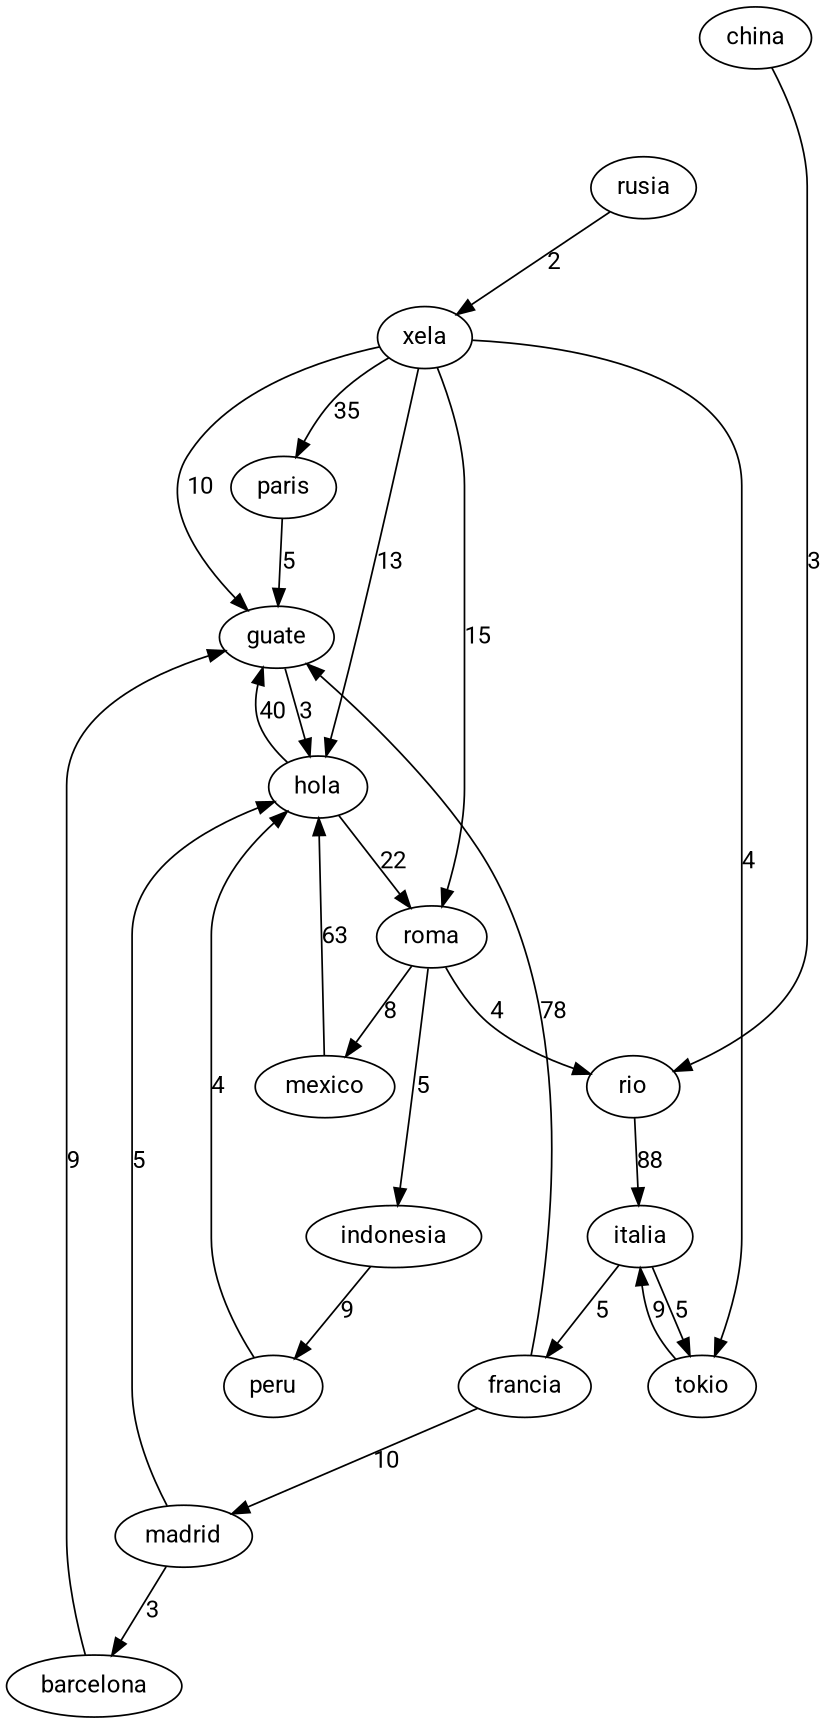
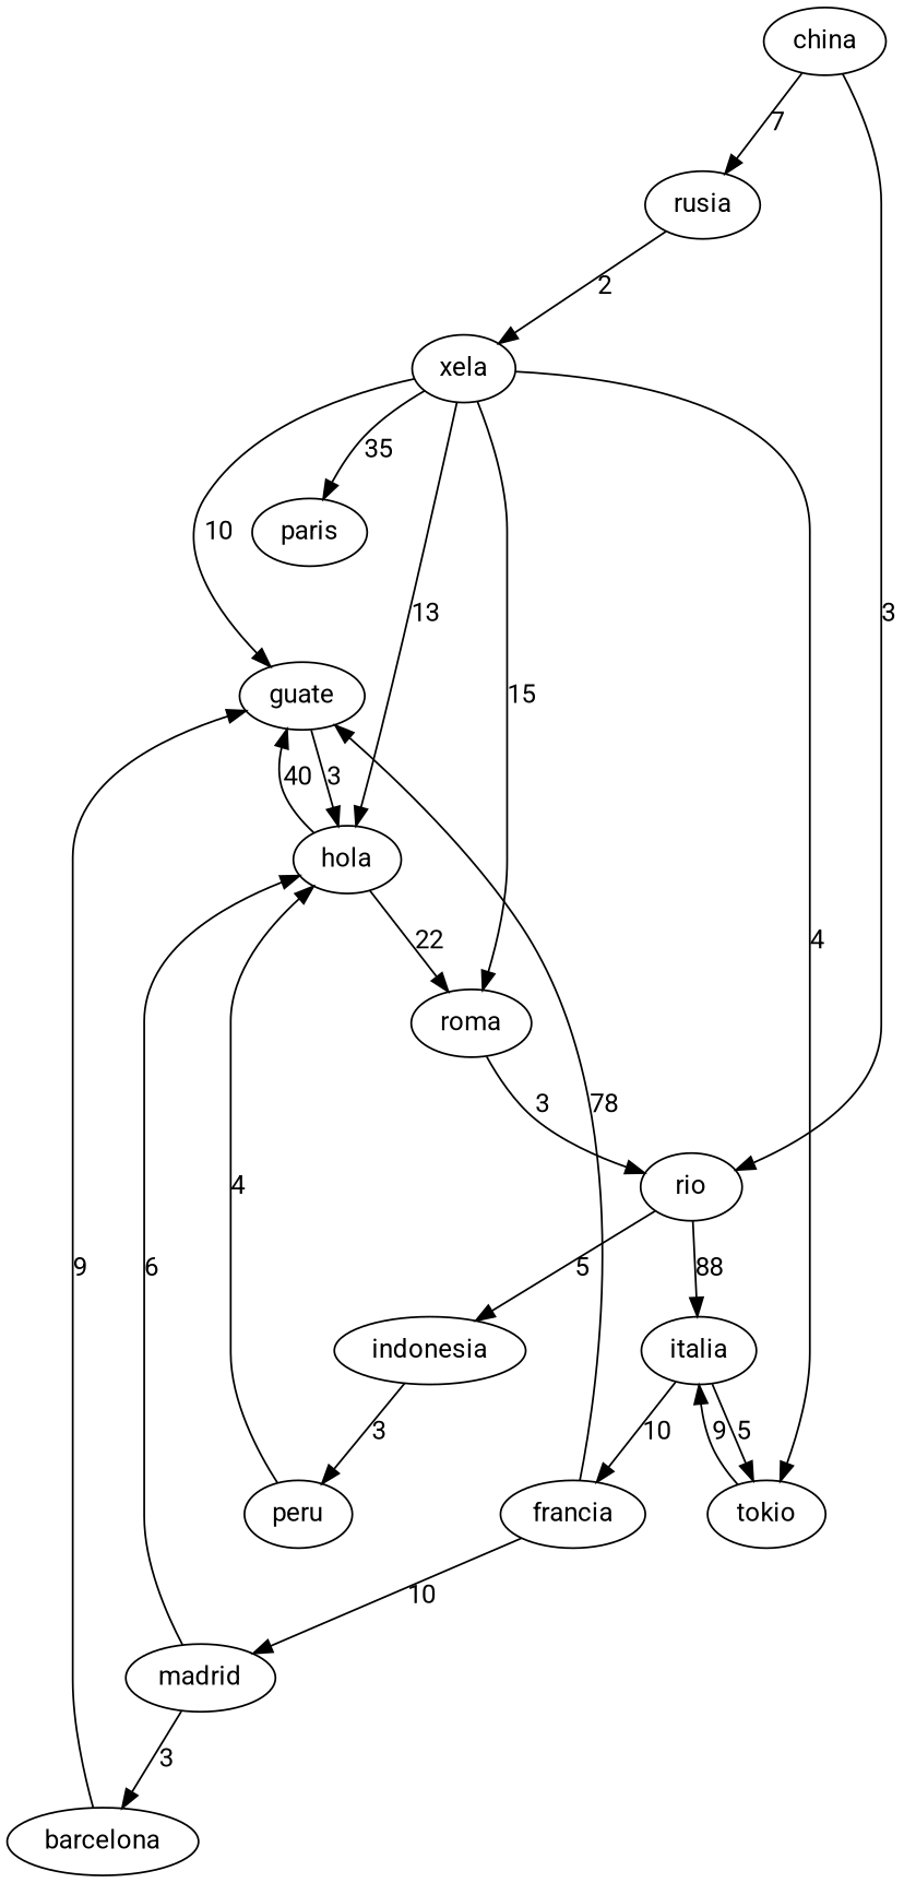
  digraph {
    fontname=Roboto
    rankdir=TB
    node [fontname=Roboto]
    edge [fontname=Roboto]
    xela
    guate
    roma
    hola
    paris
    tokio
    rio
-   mexico
    indonesia
    italia
    peru
    francia
    madrid
    barcelona
    china
    rusia
    xela -> guate [label=10]
    xela -> roma [label=15]
    xela -> hola [label=13]
    xela -> paris [label=35]
    xela -> tokio [label=4]
    guate -> hola [label=3]
-   roma -> rio [label=4]
-   roma -> mexico [label=8]
-   roma -> indonesia [label=5]
+   roma -> rio [label=3]
+   rio -> indonesia [label=5]
    hola -> guate [label=40]
    hola -> roma [label=22]
-   paris -> guate [label=5]
    tokio -> italia [label=9]
    rio -> italia [label=88]
-   mexico -> hola [label=63]
-   indonesia -> peru [label=9]
+   indonesia -> peru [label=3]
    italia -> tokio [label=5]
-   italia -> francia [label=5]
+   italia -> francia [label=10]
    peru -> hola [label=4]
    francia -> guate [label=78]
    francia -> madrid [label=10]
-   madrid -> hola [label=5]
+   madrid -> hola [label=6]
    madrid -> barcelona [label=3]
    barcelona -> guate [label=9]
    china -> rio [label=3]
+   china -> rusia [label=7]
    rusia -> xela [label=2]
  }
